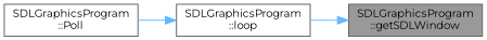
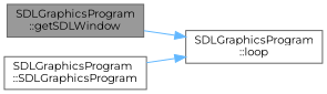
  digraph {
    fontname=Montserrat
    rankdir=RL
    node [color=grey40 fillcolor=white fontname=Montserrat fontsize=10 shape=box style=filled]
    edge [color=steelblue1 dir=back fontname=Montserrat fontsize=10 labelfontname=Helvetica labelfontsize=10 style=solid]
    n1 [color=gray40 fillcolor=grey60 fontcolor=black height=0.2 label="SDLGraphicsProgram\l::getSDLWindow" width=0.4]
    n2 [height=0.2 label="SDLGraphicsProgram\l::loop" width=0.4]
-   n3 [height=0.2 label="SDLGraphicsProgram\l::Poll" width=0.4]
-   n1 -> n2
+   n3 [height=0.2 label="SDLGraphicsProgram\l::SDLGraphicsProgram" width=0.4]
+   n2 -> n1
    n2 -> n3
  }
